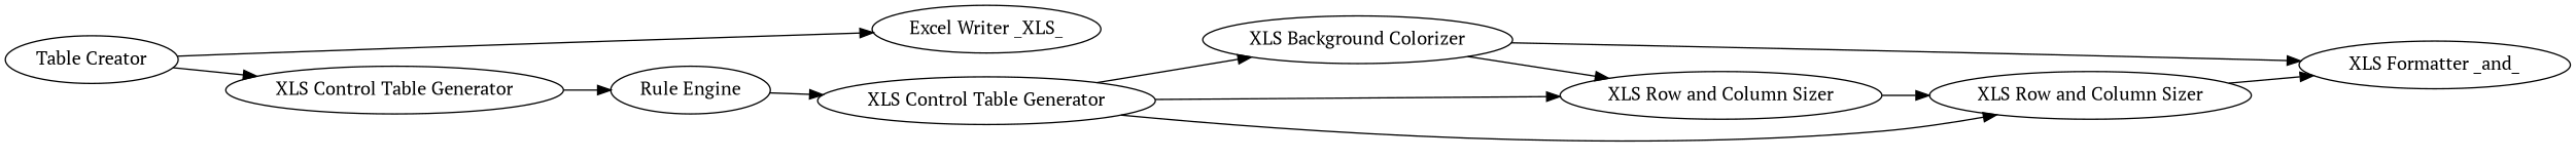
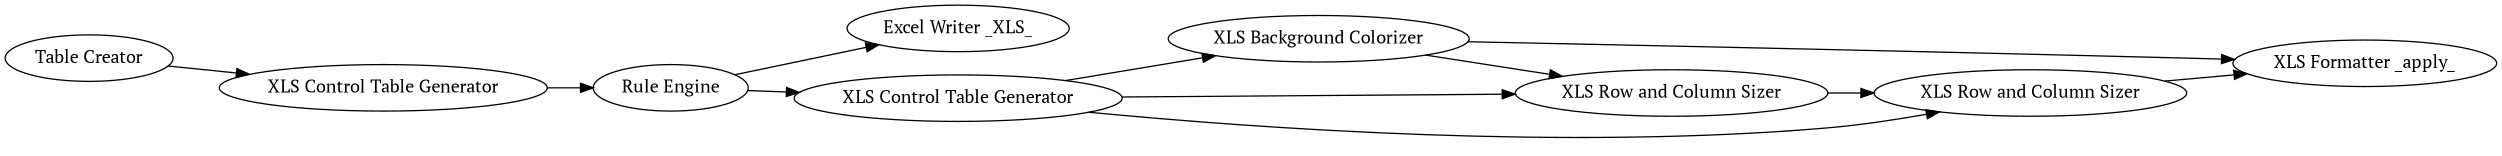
  digraph {
    fontname="PT Serif"
    rankdir=LR
    node [fontname="PT Serif"]
    edge [fontname="PT Serif"]
    n1 [label="XLS Row and Column Sizer"]
-   n2 [label="XLS Formatter _and_"]
+   n2 [label="XLS Formatter _apply_"]
    n3 [label="XLS Background Colorizer"]
    n4 [label="XLS Row and Column Sizer"]
    n5 [label="XLS Control Table Generator"]
    n6 [label="Rule Engine"]
    n7 [label="Table Creator"]
    n8 [label="Excel Writer _XLS_"]
    n9 [label="XLS Control Table Generator"]
    n1 -> n2
    n3 -> n2
    n3 -> n4
    n4 -> n1
    n5 -> n1
    n5 -> n3
    n5 -> n4
    n6 -> n5
-   n7 -> n8
+   n6 -> n8
    n7 -> n9
    n9 -> n6
  }
